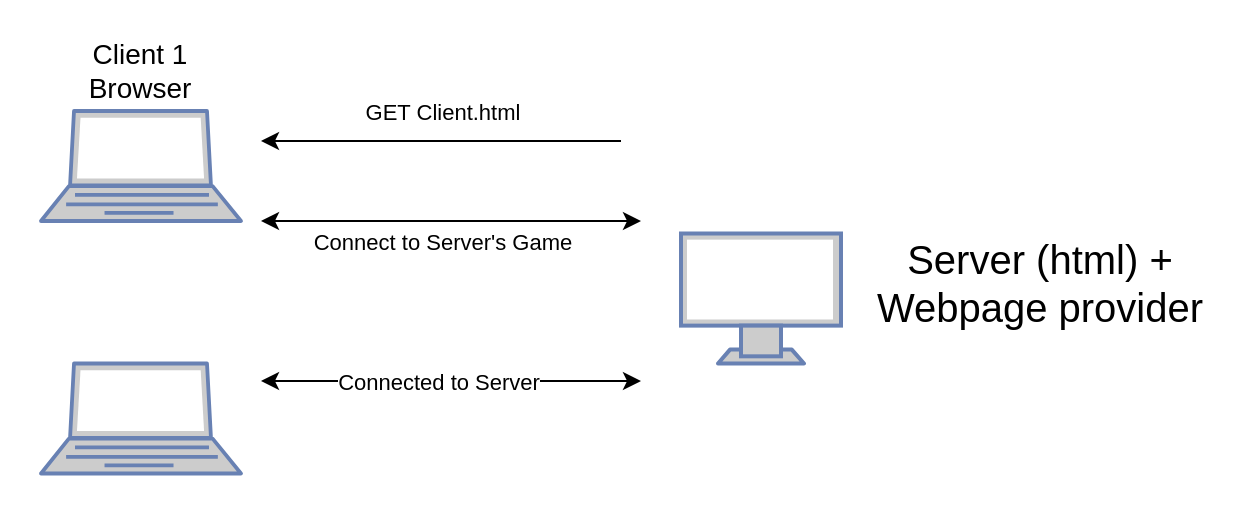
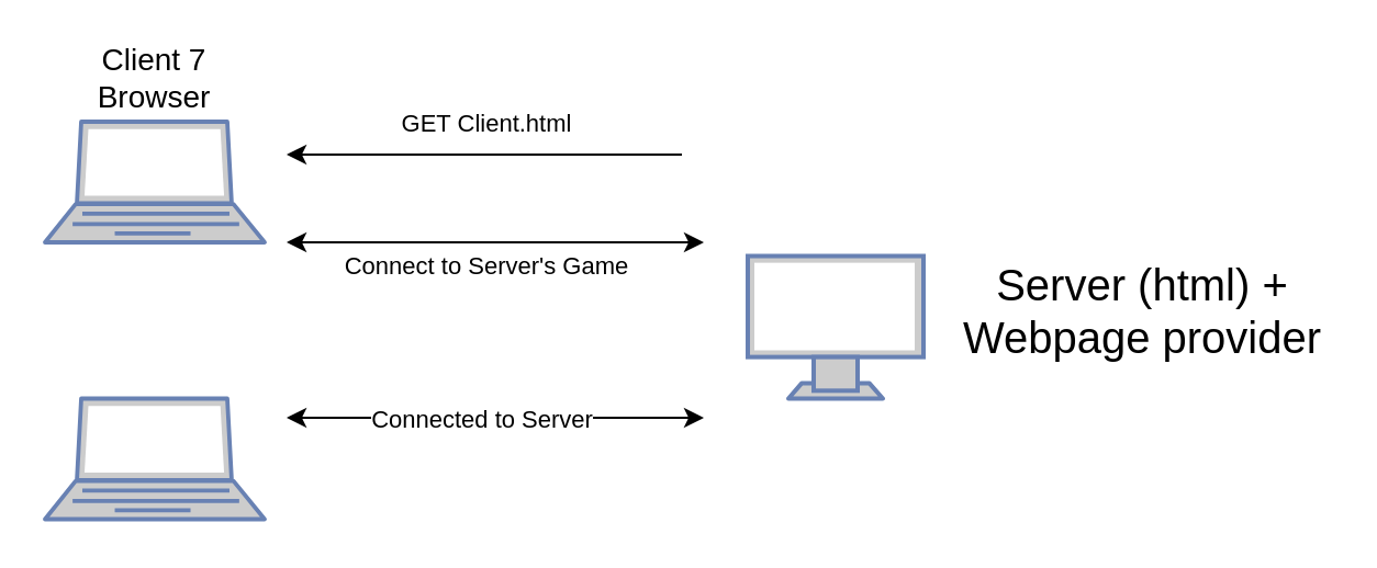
  <mxCell id="0" />
  <mxCell id="1" parent="0" />
  <mxCell id="2" value="" style="fontColor=#0066CC;verticalAlign=top;verticalLabelPosition=bottom;labelPosition=center;align=center;html=1;outlineConnect=0;fillColor=#CCCCCC;strokeColor=#6881B3;gradientColor=none;gradientDirection=north;strokeWidth=2;shape=mxgraph.networks.laptop;" vertex="1" parent="1"><mxGeometry x="20" y="55" width="100" height="55" as="geometry" /></mxCell>
  <mxCell id="3" value="" style="fontColor=#0066CC;verticalAlign=top;verticalLabelPosition=bottom;labelPosition=center;align=center;html=1;outlineConnect=0;fillColor=#CCCCCC;strokeColor=#6881B3;gradientColor=none;gradientDirection=north;strokeWidth=2;shape=mxgraph.networks.laptop;" vertex="1" parent="1"><mxGeometry x="20" y="181.25" width="100" height="55" as="geometry" /></mxCell>
  <mxCell id="4" value="" style="fontColor=#0066CC;verticalAlign=top;verticalLabelPosition=bottom;labelPosition=center;align=center;html=1;outlineConnect=0;fillColor=#CCCCCC;strokeColor=#6881B3;gradientColor=none;gradientDirection=north;strokeWidth=2;shape=mxgraph.networks.monitor;" vertex="1" parent="1"><mxGeometry x="340" y="116.25" width="80" height="65" as="geometry" /></mxCell>
- <mxCell id="5" value="Client 1&lt;div&gt;Browser&lt;/div&gt;" style="text;html=1;align=center;verticalAlign=middle;whiteSpace=wrap;rounded=0;fontSize=14;" vertex="1" parent="1"><mxGeometry x="40" y="20" width="60" height="30" as="geometry" /></mxCell>
+ <mxCell id="5" value="Client 7&lt;div&gt;Browser&lt;/div&gt;" style="text;html=1;align=center;verticalAlign=middle;whiteSpace=wrap;rounded=0;fontSize=14;" vertex="1" parent="1"><mxGeometry x="40" y="20" width="60" height="30" as="geometry" /></mxCell>
  <mxCell id="6" value="Server (html) + Webpage provider" style="text;html=1;align=center;verticalAlign=middle;whiteSpace=wrap;rounded=0;fontSize=20;" vertex="1" parent="1"><mxGeometry x="435" y="110" width="170" height="62.5" as="geometry" /></mxCell>
  <mxCell id="7" value="" style="endArrow=classic;html=1;rounded=0;" edge="1" parent="1"><mxGeometry width="50" height="50" relative="1" as="geometry"><mxPoint x="310" y="70" as="sourcePoint" /><mxPoint x="130" y="70" as="targetPoint" /></mxGeometry></mxCell>
  <mxCell id="8" value="GET Client.html" style="edgeLabel;html=1;align=center;verticalAlign=middle;resizable=0;points=[];" vertex="1" connectable="0" parent="7"><mxGeometry x="-0.035" y="-5" relative="1" as="geometry"><mxPoint x="-3" y="-10" as="offset" /></mxGeometry></mxCell>
  <mxCell id="9" value="" style="endArrow=classic;startArrow=classic;html=1;rounded=0;" edge="1" parent="1"><mxGeometry width="50" height="50" relative="1" as="geometry"><mxPoint x="130" y="110" as="sourcePoint" /><mxPoint x="320" y="110" as="targetPoint" /></mxGeometry></mxCell>
  <mxCell id="10" value="Connect to Server's Game" style="edgeLabel;html=1;align=center;verticalAlign=middle;resizable=0;points=[];" vertex="1" connectable="0" parent="9"><mxGeometry x="-0.097" y="-1" relative="1" as="geometry"><mxPoint x="4" y="9" as="offset" /></mxGeometry></mxCell>
  <mxCell id="11" value="" style="endArrow=classic;startArrow=classic;html=1;rounded=0;" edge="1" parent="1"><mxGeometry width="50" height="50" relative="1" as="geometry"><mxPoint x="130" y="190" as="sourcePoint" /><mxPoint x="320" y="190" as="targetPoint" /></mxGeometry></mxCell>
  <mxCell id="12" value="Connected to Server" style="edgeLabel;html=1;align=center;verticalAlign=middle;resizable=0;points=[];" vertex="1" connectable="0" parent="11"><mxGeometry x="-0.076" relative="1" as="geometry"><mxPoint as="offset" /></mxGeometry></mxCell>
